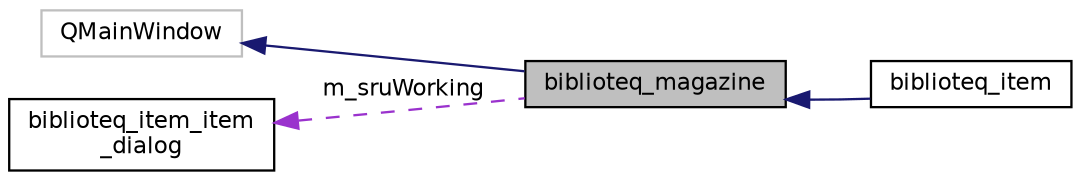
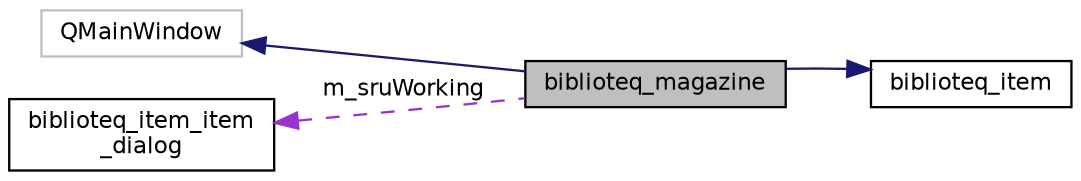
  digraph {
    rankdir=LR
    node [color=black fillcolor=white fontname=Helvetica fontsize=10 shape=record style=filled]
    edge [color=midnightblue dir=back fontname=Helvetica fontsize=10 labelfontname=Helvetica labelfontsize=10 style=solid]
    n1 [fillcolor=grey75 fontcolor=black height=0.2 label=biblioteq_magazine width=0.4]
    n2 [color=grey75 height=0.2 label=QMainWindow width=0.4]
    n3 [height=0.2 label=biblioteq_item width=0.4]
    n4 [height=0.2 label="biblioteq_item_item\l_dialog" width=0.4]
    n2 -> n1
-   n1 -> n3
+   n3 -> n1
    n4 -> n1 [color=darkorchid3 label=" m_sruWorking" style=dashed]
  }
